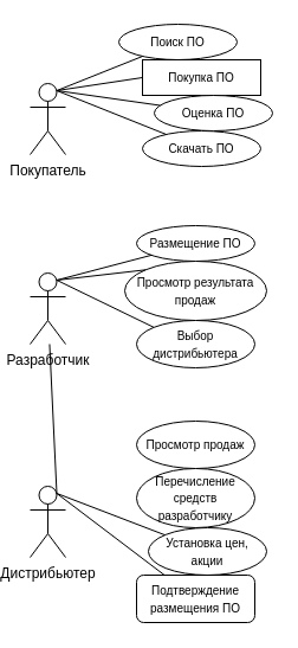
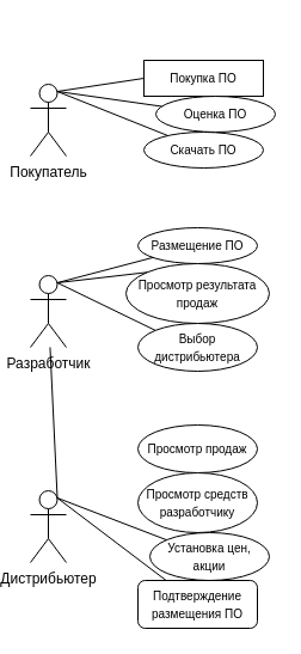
  <mxCell id="0" />
  <mxCell id="1" parent="0" />
  <mxCell id="2" value="Покупатель" style="shape=umlActor;verticalLabelPosition=bottom;verticalAlign=top;html=1;" vertex="1" parent="1"><mxGeometry x="20" y="70" width="30" height="60" as="geometry" /></mxCell>
  <mxCell id="3" value="Дистрибьютер" style="shape=umlActor;verticalLabelPosition=bottom;verticalAlign=top;html=1;" vertex="1" parent="1"><mxGeometry x="20" y="410" width="30" height="60" as="geometry" /></mxCell>
  <mxCell id="4" value="Разработчик" style="shape=umlActor;verticalLabelPosition=bottom;verticalAlign=top;html=1;" vertex="1" parent="1"><mxGeometry x="20" y="230" width="30" height="60" as="geometry" /></mxCell>
- <mxCell id="5" value="&lt;font style=&quot;font-size: 10px&quot;&gt;Поиск ПО&lt;/font&gt;" style="ellipse;whiteSpace=wrap;html=1;" vertex="1" parent="1"><mxGeometry x="95" y="20" width="100" height="30" as="geometry" /></mxCell>
  <mxCell id="6" value="&lt;font style=&quot;font-size: 10px&quot;&gt;Покупка ПО&lt;/font&gt;" style="whiteSpace=wrap;html=1;rounded=0;" vertex="1" parent="1"><mxGeometry x="115" y="50" width="100" height="30" as="geometry" /></mxCell>
  <mxCell id="7" value="&lt;font style=&quot;font-size: 10px&quot;&gt;Оценка ПО&lt;/font&gt;" style="ellipse;whiteSpace=wrap;html=1;" vertex="1" parent="1"><mxGeometry x="125" y="80" width="100" height="30" as="geometry" /></mxCell>
  <mxCell id="8" value="&lt;font style=&quot;font-size: 10px&quot;&gt;Скачать ПО&lt;/font&gt;" style="ellipse;whiteSpace=wrap;html=1;" vertex="1" parent="1"><mxGeometry x="115" y="110" width="100" height="30" as="geometry" /></mxCell>
- <mxCell id="9" value="" style="endArrow=none;html=1;exitX=0.75;exitY=0.1;exitDx=0;exitDy=0;exitPerimeter=0;" edge="1" parent="1" source="2" target="5"><mxGeometry width="50" height="50" relative="1" as="geometry"><mxPoint x="50" y="70" as="sourcePoint" /><mxPoint x="80" y="40" as="targetPoint" /><Array as="points" /></mxGeometry></mxCell>
  <mxCell id="10" value="" style="endArrow=none;html=1;entryX=0;entryY=0.5;entryDx=0;entryDy=0;exitX=0.75;exitY=0.1;exitDx=0;exitDy=0;exitPerimeter=0;" edge="1" parent="1" source="2" target="6"><mxGeometry width="50" height="50" relative="1" as="geometry"><mxPoint x="60" y="115" as="sourcePoint" /><mxPoint x="100" y="75" as="targetPoint" /></mxGeometry></mxCell>
  <mxCell id="11" value="" style="endArrow=none;html=1;exitX=0.75;exitY=0.1;exitDx=0;exitDy=0;exitPerimeter=0;" edge="1" parent="1" source="2" target="7"><mxGeometry width="50" height="50" relative="1" as="geometry"><mxPoint x="52.5" y="86" as="sourcePoint" /><mxPoint x="108" y="95" as="targetPoint" /></mxGeometry></mxCell>
  <mxCell id="12" value="" style="endArrow=none;html=1;exitX=0.75;exitY=0.1;exitDx=0;exitDy=0;exitPerimeter=0;" edge="1" parent="1" source="2" target="8"><mxGeometry width="50" height="50" relative="1" as="geometry"><mxPoint x="62.5" y="96" as="sourcePoint" /><mxPoint x="120" y="85" as="targetPoint" /></mxGeometry></mxCell>
  <mxCell id="13" value="&lt;font style=&quot;font-size: 10px&quot;&gt;Размещение ПО&lt;/font&gt;" style="ellipse;whiteSpace=wrap;html=1;" vertex="1" parent="1"><mxGeometry x="110" y="190" width="100" height="30" as="geometry" /></mxCell>
  <mxCell id="14" value="&lt;font style=&quot;font-size: 10px&quot;&gt;Просмотр результата продаж&lt;/font&gt;" style="ellipse;whiteSpace=wrap;html=1;" vertex="1" parent="1"><mxGeometry x="100" y="220" width="120" height="50" as="geometry" /></mxCell>
  <mxCell id="15" value="&lt;font size=&quot;1&quot;&gt;Выбор дистрибьютера&lt;/font&gt;" style="ellipse;whiteSpace=wrap;html=1;" vertex="1" parent="1"><mxGeometry x="110" y="270" width="100" height="40" as="geometry" /></mxCell>
  <mxCell id="16" value="" style="endArrow=none;html=1;exitX=0.75;exitY=0.1;exitDx=0;exitDy=0;exitPerimeter=0;" edge="1" parent="1" source="4" target="13"><mxGeometry width="50" height="50" relative="1" as="geometry"><mxPoint x="270" y="200" as="sourcePoint" /><mxPoint x="100" y="220" as="targetPoint" /></mxGeometry></mxCell>
  <mxCell id="17" value="" style="endArrow=none;html=1;exitX=0.75;exitY=0.1;exitDx=0;exitDy=0;exitPerimeter=0;entryX=0;entryY=0;entryDx=0;entryDy=0;" edge="1" parent="1" source="4" target="14"><mxGeometry width="50" height="50" relative="1" as="geometry"><mxPoint x="52.5" y="246" as="sourcePoint" /><mxPoint x="117.985" y="233.132" as="targetPoint" /></mxGeometry></mxCell>
  <mxCell id="18" value="" style="endArrow=none;html=1;exitX=0.75;exitY=0.1;exitDx=0;exitDy=0;exitPerimeter=0;entryX=0;entryY=0;entryDx=0;entryDy=0;" edge="1" parent="1" source="4" target="15"><mxGeometry width="50" height="50" relative="1" as="geometry"><mxPoint x="62.5" y="256" as="sourcePoint" /><mxPoint x="127.985" y="243.132" as="targetPoint" /></mxGeometry></mxCell>
  <mxCell id="19" value="&lt;font size=&quot;1&quot;&gt;Просмотр продаж&lt;/font&gt;" style="ellipse;whiteSpace=wrap;html=1;" vertex="1" parent="1"><mxGeometry x="110" y="355" width="100" height="40" as="geometry" /></mxCell>
- <mxCell id="20" value="&lt;font size=&quot;1&quot;&gt;Перечисление средств разработчику&lt;/font&gt;" style="ellipse;whiteSpace=wrap;html=1;" vertex="1" parent="1"><mxGeometry x="110" y="395" width="100" height="50" as="geometry" /></mxCell>
+ <mxCell id="20" value="&lt;font size=&quot;1&quot;&gt;Просмотр средств разработчику&lt;/font&gt;" style="ellipse;whiteSpace=wrap;html=1;" vertex="1" parent="1"><mxGeometry x="110" y="395" width="100" height="50" as="geometry" /></mxCell>
  <mxCell id="21" value="&lt;font size=&quot;1&quot;&gt;Установка цен,&lt;br&gt;акции&lt;br&gt;&lt;/font&gt;" style="ellipse;whiteSpace=wrap;html=1;" vertex="1" parent="1"><mxGeometry x="120" y="445" width="100" height="40" as="geometry" /></mxCell>
  <mxCell id="22" value="&lt;font size=&quot;1&quot;&gt;Подтверждение&lt;br&gt;размещения ПО&lt;br&gt;&lt;/font&gt;" style="whiteSpace=wrap;html=1;rounded=1;" vertex="1" parent="1"><mxGeometry x="110" y="485" width="100" height="40" as="geometry" /></mxCell>
  <mxCell id="23" value="" style="endArrow=none;html=1;exitX=0.75;exitY=0.1;exitDx=0;exitDy=0;exitPerimeter=0;" edge="1" parent="1" source="3" target="4"><mxGeometry width="50" height="50" relative="1" as="geometry"><mxPoint x="270" y="400" as="sourcePoint" /><mxPoint x="113" y="387" as="targetPoint" /></mxGeometry></mxCell>
  <mxCell id="24" value="" style="endArrow=none;html=1;exitX=0.75;exitY=0.1;exitDx=0;exitDy=0;exitPerimeter=0;" edge="1" parent="1" source="3" target="21"><mxGeometry width="50" height="50" relative="1" as="geometry"><mxPoint x="62.5" y="436" as="sourcePoint" /><mxPoint x="142.234" y="408.107" as="targetPoint" /></mxGeometry></mxCell>
  <mxCell id="25" value="" style="endArrow=none;html=1;exitX=0.75;exitY=0.1;exitDx=0;exitDy=0;exitPerimeter=0;" edge="1" parent="1" source="3" target="22"><mxGeometry width="50" height="50" relative="1" as="geometry"><mxPoint x="72.5" y="446" as="sourcePoint" /><mxPoint x="152.234" y="418.107" as="targetPoint" /></mxGeometry></mxCell>
